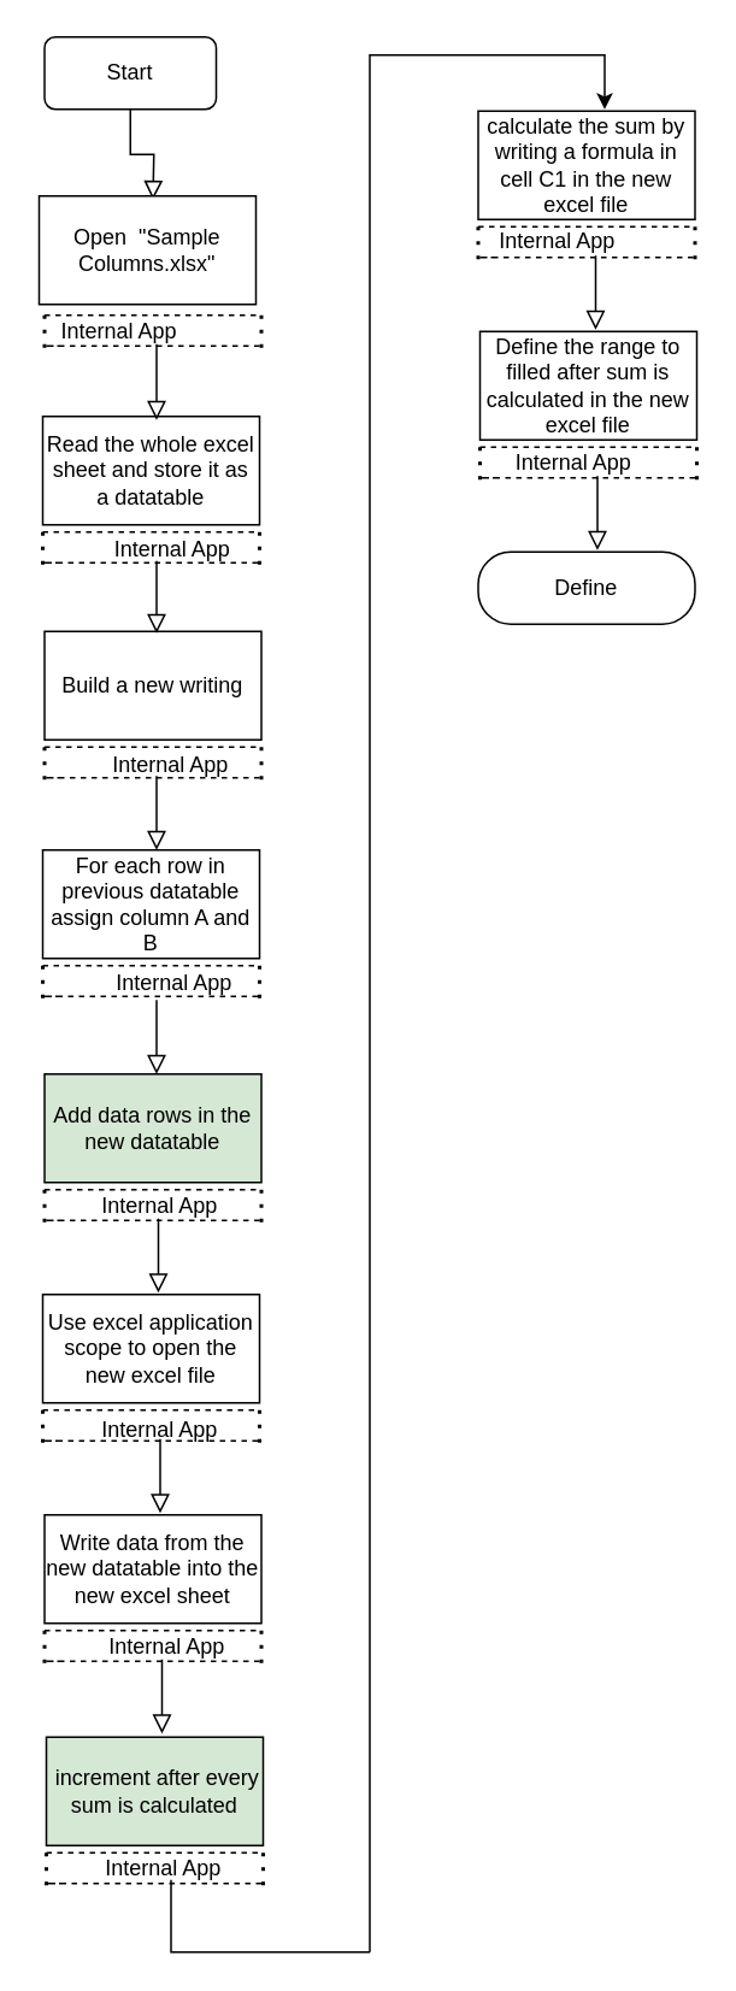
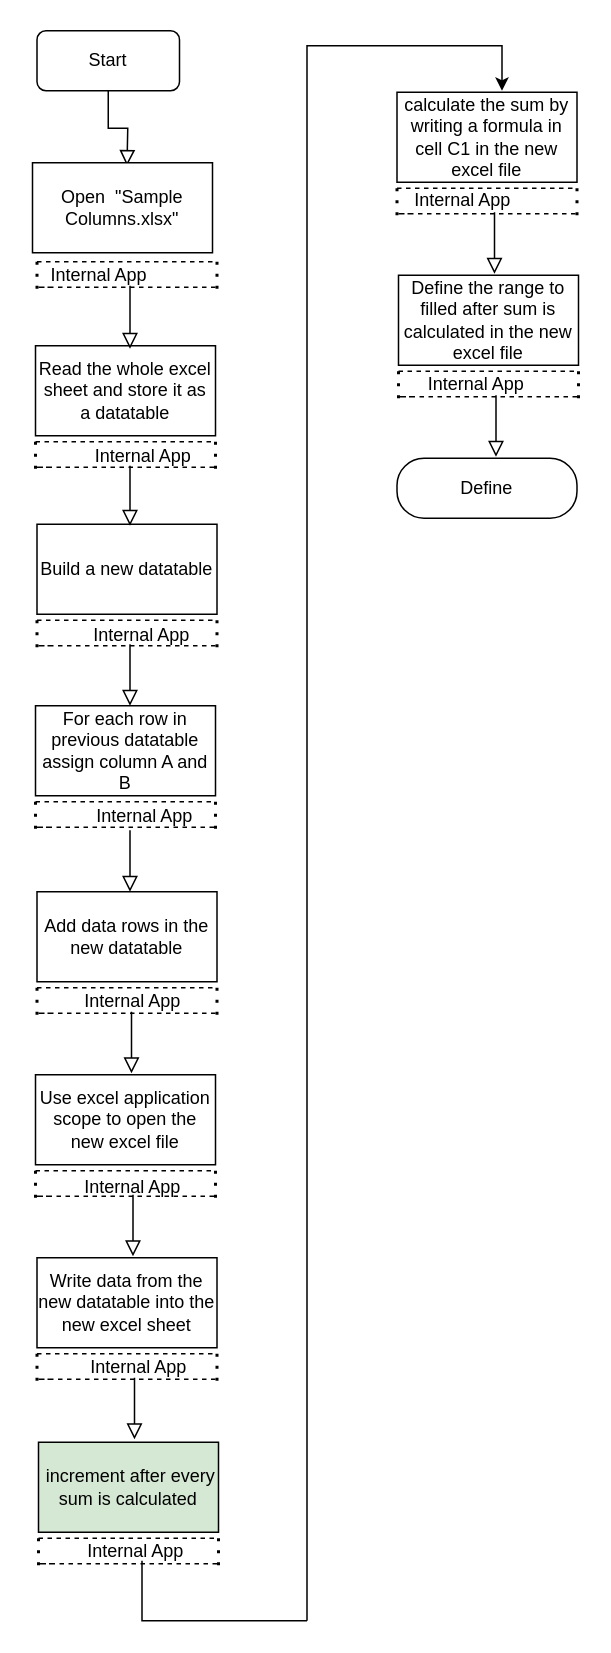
  <mxCell id="0" />
  <mxCell id="1" parent="0" />
  <mxCell id="2" value="" style="rounded=0;html=1;jettySize=auto;orthogonalLoop=1;fontSize=11;endArrow=block;endFill=0;endSize=8;strokeWidth=1;shadow=0;labelBackgroundColor=none;edgeStyle=orthogonalEdgeStyle;" parent="1" source="3" edge="1"><mxGeometry relative="1" as="geometry"><mxPoint x="84" y="110" as="targetPoint" /></mxGeometry></mxCell>
  <mxCell id="3" value="Start" style="rounded=1;whiteSpace=wrap;html=1;fontSize=12;glass=0;strokeWidth=1;shadow=0;" parent="1" vertex="1"><mxGeometry x="24" y="20" width="95" height="40" as="geometry" /></mxCell>
  <mxCell id="4" value="Open&amp;nbsp; &quot;Sample Columns.xlsx&quot;" style="rounded=0;whiteSpace=wrap;html=1;" parent="1" vertex="1"><mxGeometry x="21" y="108" width="120" height="60" as="geometry" /></mxCell>
  <mxCell id="5" value="" style="endArrow=none;dashed=1;html=1;rounded=0;" parent="1" edge="1"><mxGeometry width="50" height="50" relative="1" as="geometry"><mxPoint x="24" y="174" as="sourcePoint" /><mxPoint x="144" y="174" as="targetPoint" /><Array as="points"><mxPoint x="94" y="174" /><mxPoint x="144" y="174" /></Array></mxGeometry></mxCell>
  <mxCell id="6" value="" style="endArrow=none;dashed=1;html=1;rounded=0;" parent="1" edge="1"><mxGeometry width="50" height="50" relative="1" as="geometry"><mxPoint x="34" y="191" as="sourcePoint" /><mxPoint x="144" y="191" as="targetPoint" /><Array as="points"><mxPoint x="24" y="191" /><mxPoint x="44" y="191" /><mxPoint x="104" y="191" /><mxPoint x="144" y="191" /></Array></mxGeometry></mxCell>
  <mxCell id="7" value="" style="endArrow=none;dashed=1;html=1;dashPattern=1 3;strokeWidth=2;rounded=0;" parent="1" edge="1"><mxGeometry width="50" height="50" relative="1" as="geometry"><mxPoint x="144" y="192" as="sourcePoint" /><mxPoint x="144" y="172" as="targetPoint" /></mxGeometry></mxCell>
  <mxCell id="8" value="" style="endArrow=none;dashed=1;html=1;dashPattern=1 3;strokeWidth=2;rounded=0;" parent="1" edge="1"><mxGeometry width="50" height="50" relative="1" as="geometry"><mxPoint x="24" y="192" as="sourcePoint" /><mxPoint x="24" y="172" as="targetPoint" /></mxGeometry></mxCell>
  <mxCell id="9" value="Read the whole excel sheet and store it as a datatable" style="rounded=0;whiteSpace=wrap;html=1;" parent="1" vertex="1"><mxGeometry x="23" y="230" width="120" height="60" as="geometry" /></mxCell>
  <mxCell id="10" value="" style="endArrow=none;dashed=1;html=1;rounded=0;" parent="1" edge="1"><mxGeometry width="50" height="50" relative="1" as="geometry"><mxPoint x="23" y="294" as="sourcePoint" /><mxPoint x="143" y="294" as="targetPoint" /><Array as="points"><mxPoint x="93" y="294" /><mxPoint x="143" y="294" /></Array></mxGeometry></mxCell>
  <mxCell id="11" value="" style="endArrow=none;dashed=1;html=1;rounded=0;" parent="1" edge="1"><mxGeometry width="50" height="50" relative="1" as="geometry"><mxPoint x="33" y="311" as="sourcePoint" /><mxPoint x="143" y="311" as="targetPoint" /><Array as="points"><mxPoint x="23" y="311" /><mxPoint x="43" y="311" /><mxPoint x="103" y="311" /><mxPoint x="143" y="311" /></Array></mxGeometry></mxCell>
  <mxCell id="12" value="" style="endArrow=none;dashed=1;html=1;dashPattern=1 3;strokeWidth=2;rounded=0;" parent="1" edge="1"><mxGeometry width="50" height="50" relative="1" as="geometry"><mxPoint x="143" y="312" as="sourcePoint" /><mxPoint x="143" y="292" as="targetPoint" /></mxGeometry></mxCell>
  <mxCell id="13" value="" style="endArrow=none;dashed=1;html=1;dashPattern=1 3;strokeWidth=2;rounded=0;" parent="1" edge="1"><mxGeometry width="50" height="50" relative="1" as="geometry"><mxPoint x="23" y="312" as="sourcePoint" /><mxPoint x="23" y="292" as="targetPoint" /></mxGeometry></mxCell>
  <mxCell id="14" value="Internal App" style="text;html=1;align=center;verticalAlign=middle;resizable=0;points=[];autosize=1;strokeColor=none;fillColor=none;" parent="1" vertex="1"><mxGeometry x="20" y="168" width="90" height="30" as="geometry" /></mxCell>
- <mxCell id="15" value="Build a new writing" style="rounded=0;whiteSpace=wrap;html=1;" parent="1" vertex="1"><mxGeometry x="24" y="349" width="120" height="60" as="geometry" /></mxCell>
+ <mxCell id="15" value="Build a new datatable" style="rounded=0;whiteSpace=wrap;html=1;" parent="1" vertex="1"><mxGeometry x="24" y="349" width="120" height="60" as="geometry" /></mxCell>
  <mxCell id="16" value="" style="endArrow=none;dashed=1;html=1;rounded=0;" parent="1" edge="1"><mxGeometry width="50" height="50" relative="1" as="geometry"><mxPoint x="24" y="413" as="sourcePoint" /><mxPoint x="144" y="413" as="targetPoint" /><Array as="points"><mxPoint x="94" y="413" /><mxPoint x="144" y="413" /></Array></mxGeometry></mxCell>
  <mxCell id="17" value="" style="endArrow=none;dashed=1;html=1;rounded=0;" parent="1" edge="1"><mxGeometry width="50" height="50" relative="1" as="geometry"><mxPoint x="34" y="430" as="sourcePoint" /><mxPoint x="144" y="430" as="targetPoint" /><Array as="points"><mxPoint x="24" y="430" /><mxPoint x="44" y="430" /><mxPoint x="104" y="430" /><mxPoint x="144" y="430" /></Array></mxGeometry></mxCell>
  <mxCell id="18" value="" style="endArrow=none;dashed=1;html=1;dashPattern=1 3;strokeWidth=2;rounded=0;" parent="1" edge="1"><mxGeometry width="50" height="50" relative="1" as="geometry"><mxPoint x="144" y="431" as="sourcePoint" /><mxPoint x="144" y="411" as="targetPoint" /></mxGeometry></mxCell>
  <mxCell id="19" value="" style="endArrow=none;dashed=1;html=1;dashPattern=1 3;strokeWidth=2;rounded=0;" parent="1" edge="1"><mxGeometry width="50" height="50" relative="1" as="geometry"><mxPoint x="24" y="431" as="sourcePoint" /><mxPoint x="24" y="411" as="targetPoint" /></mxGeometry></mxCell>
  <mxCell id="20" value="For each row in previous datatable assign column A and B" style="rounded=0;whiteSpace=wrap;html=1;" parent="1" vertex="1"><mxGeometry x="23" y="470" width="120" height="60" as="geometry" /></mxCell>
  <mxCell id="21" value="" style="endArrow=none;dashed=1;html=1;rounded=0;" parent="1" edge="1"><mxGeometry width="50" height="50" relative="1" as="geometry"><mxPoint x="23" y="534" as="sourcePoint" /><mxPoint x="143" y="534" as="targetPoint" /><Array as="points"><mxPoint x="93" y="534" /><mxPoint x="143" y="534" /></Array></mxGeometry></mxCell>
  <mxCell id="22" value="" style="endArrow=none;dashed=1;html=1;rounded=0;" parent="1" edge="1"><mxGeometry width="50" height="50" relative="1" as="geometry"><mxPoint x="33" y="551" as="sourcePoint" /><mxPoint x="143" y="551" as="targetPoint" /><Array as="points"><mxPoint x="23" y="551" /><mxPoint x="43" y="551" /><mxPoint x="103" y="551" /><mxPoint x="143" y="551" /></Array></mxGeometry></mxCell>
  <mxCell id="23" value="" style="endArrow=none;dashed=1;html=1;dashPattern=1 3;strokeWidth=2;rounded=0;" parent="1" edge="1"><mxGeometry width="50" height="50" relative="1" as="geometry"><mxPoint x="143" y="552" as="sourcePoint" /><mxPoint x="143" y="532" as="targetPoint" /></mxGeometry></mxCell>
  <mxCell id="24" value="" style="endArrow=none;dashed=1;html=1;dashPattern=1 3;strokeWidth=2;rounded=0;" parent="1" edge="1"><mxGeometry width="50" height="50" relative="1" as="geometry"><mxPoint x="23" y="552" as="sourcePoint" /><mxPoint x="23" y="532" as="targetPoint" /></mxGeometry></mxCell>
  <mxCell id="25" value="Internal App" style="text;whiteSpace=wrap;html=1;" parent="1" vertex="1"><mxGeometry x="61" y="290" width="80" height="40" as="geometry" /></mxCell>
  <mxCell id="26" value="Internal App" style="text;whiteSpace=wrap;html=1;" parent="1" vertex="1"><mxGeometry x="60" y="409" width="80" height="40" as="geometry" /></mxCell>
  <mxCell id="27" value="Internal App" style="text;whiteSpace=wrap;html=1;" parent="1" vertex="1"><mxGeometry x="62" y="530" width="80" height="40" as="geometry" /></mxCell>
  <mxCell id="28" value="" style="rounded=0;html=1;jettySize=auto;orthogonalLoop=1;fontSize=11;endArrow=block;endFill=0;endSize=8;strokeWidth=1;shadow=0;labelBackgroundColor=none;edgeStyle=orthogonalEdgeStyle;" parent="1" edge="1"><mxGeometry relative="1" as="geometry"><mxPoint x="86" y="190" as="sourcePoint" /><mxPoint x="86" y="232" as="targetPoint" /></mxGeometry></mxCell>
  <mxCell id="29" value="" style="rounded=0;html=1;jettySize=auto;orthogonalLoop=1;fontSize=11;endArrow=block;endFill=0;endSize=8;strokeWidth=1;shadow=0;labelBackgroundColor=none;edgeStyle=orthogonalEdgeStyle;" parent="1" edge="1"><mxGeometry relative="1" as="geometry"><mxPoint x="86" y="320" as="sourcePoint" /><mxPoint x="86" y="350" as="targetPoint" /><Array as="points"><mxPoint x="86" y="310" /><mxPoint x="86" y="310" /></Array></mxGeometry></mxCell>
  <mxCell id="30" value="" style="rounded=0;html=1;jettySize=auto;orthogonalLoop=1;fontSize=11;endArrow=block;endFill=0;endSize=8;strokeWidth=1;shadow=0;labelBackgroundColor=none;edgeStyle=orthogonalEdgeStyle;" parent="1" edge="1"><mxGeometry relative="1" as="geometry"><mxPoint x="86" y="439" as="sourcePoint" /><mxPoint x="86" y="470" as="targetPoint" /><Array as="points"><mxPoint x="86" y="429" /><mxPoint x="86" y="429" /></Array></mxGeometry></mxCell>
  <mxCell id="31" value="" style="rounded=0;html=1;jettySize=auto;orthogonalLoop=1;fontSize=11;endArrow=block;endFill=0;endSize=8;strokeWidth=1;shadow=0;labelBackgroundColor=none;edgeStyle=orthogonalEdgeStyle;" parent="1" edge="1"><mxGeometry relative="1" as="geometry"><mxPoint x="86" y="563" as="sourcePoint" /><mxPoint x="86" y="594" as="targetPoint" /><Array as="points"><mxPoint x="86" y="553" /><mxPoint x="86" y="553" /></Array></mxGeometry></mxCell>
  <mxCell id="32" value="Use excel application scope to open the new excel file" style="rounded=0;whiteSpace=wrap;html=1;" parent="1" vertex="1"><mxGeometry x="23" y="716" width="120" height="60" as="geometry" /></mxCell>
  <mxCell id="33" value="" style="endArrow=none;dashed=1;html=1;rounded=0;" parent="1" edge="1"><mxGeometry width="50" height="50" relative="1" as="geometry"><mxPoint x="23" y="780" as="sourcePoint" /><mxPoint x="143" y="780" as="targetPoint" /><Array as="points"><mxPoint x="93" y="780" /><mxPoint x="143" y="780" /></Array></mxGeometry></mxCell>
  <mxCell id="34" value="" style="endArrow=none;dashed=1;html=1;rounded=0;" parent="1" edge="1"><mxGeometry width="50" height="50" relative="1" as="geometry"><mxPoint x="33" y="797" as="sourcePoint" /><mxPoint x="143" y="797" as="targetPoint" /><Array as="points"><mxPoint x="23" y="797" /><mxPoint x="43" y="797" /><mxPoint x="103" y="797" /><mxPoint x="143" y="797" /></Array></mxGeometry></mxCell>
  <mxCell id="35" value="" style="endArrow=none;dashed=1;html=1;dashPattern=1 3;strokeWidth=2;rounded=0;" parent="1" edge="1"><mxGeometry width="50" height="50" relative="1" as="geometry"><mxPoint x="143" y="798" as="sourcePoint" /><mxPoint x="143" y="778" as="targetPoint" /></mxGeometry></mxCell>
  <mxCell id="36" value="" style="endArrow=none;dashed=1;html=1;dashPattern=1 3;strokeWidth=2;rounded=0;" parent="1" edge="1"><mxGeometry width="50" height="50" relative="1" as="geometry"><mxPoint x="23" y="798" as="sourcePoint" /><mxPoint x="23" y="778" as="targetPoint" /></mxGeometry></mxCell>
- <mxCell id="37" value="Add data rows in the new datatable" style="rounded=0;whiteSpace=wrap;html=1;fillColor=#d5e8d4;" parent="1" vertex="1"><mxGeometry x="24" y="594" width="120" height="60" as="geometry" /></mxCell>
+ <mxCell id="37" value="Add data rows in the new datatable" style="rounded=0;whiteSpace=wrap;html=1;" parent="1" vertex="1"><mxGeometry x="24" y="594" width="120" height="60" as="geometry" /></mxCell>
  <mxCell id="38" value="" style="endArrow=none;dashed=1;html=1;rounded=0;" parent="1" edge="1"><mxGeometry width="50" height="50" relative="1" as="geometry"><mxPoint x="24" y="658" as="sourcePoint" /><mxPoint x="144" y="658" as="targetPoint" /><Array as="points"><mxPoint x="94" y="658" /><mxPoint x="144" y="658" /></Array></mxGeometry></mxCell>
  <mxCell id="39" value="" style="endArrow=none;dashed=1;html=1;rounded=0;" parent="1" edge="1"><mxGeometry width="50" height="50" relative="1" as="geometry"><mxPoint x="34" y="675" as="sourcePoint" /><mxPoint x="144" y="675" as="targetPoint" /><Array as="points"><mxPoint x="24" y="675" /><mxPoint x="44" y="675" /><mxPoint x="104" y="675" /><mxPoint x="144" y="675" /></Array></mxGeometry></mxCell>
  <mxCell id="40" value="" style="endArrow=none;dashed=1;html=1;dashPattern=1 3;strokeWidth=2;rounded=0;" parent="1" edge="1"><mxGeometry width="50" height="50" relative="1" as="geometry"><mxPoint x="144" y="676" as="sourcePoint" /><mxPoint x="144" y="656" as="targetPoint" /></mxGeometry></mxCell>
  <mxCell id="41" value="" style="endArrow=none;dashed=1;html=1;dashPattern=1 3;strokeWidth=2;rounded=0;" parent="1" edge="1"><mxGeometry width="50" height="50" relative="1" as="geometry"><mxPoint x="24" y="676" as="sourcePoint" /><mxPoint x="24" y="656" as="targetPoint" /></mxGeometry></mxCell>
  <mxCell id="42" value="" style="rounded=0;html=1;jettySize=auto;orthogonalLoop=1;fontSize=11;endArrow=block;endFill=0;endSize=8;strokeWidth=1;shadow=0;labelBackgroundColor=none;edgeStyle=orthogonalEdgeStyle;" parent="1" edge="1"><mxGeometry relative="1" as="geometry"><mxPoint x="87" y="684" as="sourcePoint" /><mxPoint x="87" y="715" as="targetPoint" /><Array as="points"><mxPoint x="87" y="674" /><mxPoint x="87" y="674" /></Array></mxGeometry></mxCell>
  <mxCell id="43" value="Write data from the new datatable into the new excel sheet" style="rounded=0;whiteSpace=wrap;html=1;" parent="1" vertex="1"><mxGeometry x="24" y="838" width="120" height="60" as="geometry" /></mxCell>
  <mxCell id="44" value="" style="endArrow=none;dashed=1;html=1;rounded=0;" parent="1" edge="1"><mxGeometry width="50" height="50" relative="1" as="geometry"><mxPoint x="24" y="902" as="sourcePoint" /><mxPoint x="144" y="902" as="targetPoint" /><Array as="points"><mxPoint x="94" y="902" /><mxPoint x="144" y="902" /></Array></mxGeometry></mxCell>
  <mxCell id="45" value="" style="endArrow=none;dashed=1;html=1;rounded=0;" parent="1" edge="1"><mxGeometry width="50" height="50" relative="1" as="geometry"><mxPoint x="34" y="919" as="sourcePoint" /><mxPoint x="144" y="919" as="targetPoint" /><Array as="points"><mxPoint x="24" y="919" /><mxPoint x="44" y="919" /><mxPoint x="104" y="919" /><mxPoint x="144" y="919" /></Array></mxGeometry></mxCell>
  <mxCell id="46" value="" style="endArrow=none;dashed=1;html=1;dashPattern=1 3;strokeWidth=2;rounded=0;" parent="1" edge="1"><mxGeometry width="50" height="50" relative="1" as="geometry"><mxPoint x="144" y="920" as="sourcePoint" /><mxPoint x="144" y="900" as="targetPoint" /></mxGeometry></mxCell>
  <mxCell id="47" value="" style="endArrow=none;dashed=1;html=1;dashPattern=1 3;strokeWidth=2;rounded=0;" parent="1" edge="1"><mxGeometry width="50" height="50" relative="1" as="geometry"><mxPoint x="24" y="920" as="sourcePoint" /><mxPoint x="24" y="900" as="targetPoint" /></mxGeometry></mxCell>
  <mxCell id="48" value="" style="rounded=0;html=1;jettySize=auto;orthogonalLoop=1;fontSize=11;endArrow=block;endFill=0;endSize=8;strokeWidth=1;shadow=0;labelBackgroundColor=none;edgeStyle=orthogonalEdgeStyle;" parent="1" edge="1"><mxGeometry relative="1" as="geometry"><mxPoint x="88" y="806" as="sourcePoint" /><mxPoint x="88" y="837" as="targetPoint" /><Array as="points"><mxPoint x="88" y="796" /><mxPoint x="88" y="796" /></Array></mxGeometry></mxCell>
  <mxCell id="49" value="" style="rounded=0;html=1;jettySize=auto;orthogonalLoop=1;fontSize=11;endArrow=block;endFill=0;endSize=8;strokeWidth=1;shadow=0;labelBackgroundColor=none;edgeStyle=orthogonalEdgeStyle;" parent="1" edge="1"><mxGeometry relative="1" as="geometry"><mxPoint x="89" y="928" as="sourcePoint" /><mxPoint x="89" y="959" as="targetPoint" /><Array as="points"><mxPoint x="89" y="918" /><mxPoint x="89" y="918" /></Array></mxGeometry></mxCell>
  <mxCell id="50" value="&amp;nbsp;increment after every sum is calculated" style="rounded=0;whiteSpace=wrap;html=1;fillColor=#d5e8d4;" parent="1" vertex="1"><mxGeometry x="25" y="961" width="120" height="60" as="geometry" /></mxCell>
  <mxCell id="51" value="" style="endArrow=none;dashed=1;html=1;rounded=0;" parent="1" edge="1"><mxGeometry width="50" height="50" relative="1" as="geometry"><mxPoint x="25" y="1025" as="sourcePoint" /><mxPoint x="145" y="1025" as="targetPoint" /><Array as="points"><mxPoint x="95" y="1025" /><mxPoint x="145" y="1025" /></Array></mxGeometry></mxCell>
  <mxCell id="52" value="" style="endArrow=none;dashed=1;html=1;rounded=0;" parent="1" edge="1"><mxGeometry width="50" height="50" relative="1" as="geometry"><mxPoint x="35" y="1042" as="sourcePoint" /><mxPoint x="145" y="1042" as="targetPoint" /><Array as="points"><mxPoint x="25" y="1042" /><mxPoint x="45" y="1042" /><mxPoint x="105" y="1042" /><mxPoint x="145" y="1042" /></Array></mxGeometry></mxCell>
  <mxCell id="53" value="" style="endArrow=none;dashed=1;html=1;dashPattern=1 3;strokeWidth=2;rounded=0;" parent="1" edge="1"><mxGeometry width="50" height="50" relative="1" as="geometry"><mxPoint x="145" y="1043" as="sourcePoint" /><mxPoint x="145" y="1023" as="targetPoint" /></mxGeometry></mxCell>
  <mxCell id="54" value="" style="endArrow=none;dashed=1;html=1;dashPattern=1 3;strokeWidth=2;rounded=0;" parent="1" edge="1"><mxGeometry width="50" height="50" relative="1" as="geometry"><mxPoint x="25" y="1043" as="sourcePoint" /><mxPoint x="25" y="1023" as="targetPoint" /></mxGeometry></mxCell>
  <mxCell id="55" value="calculate the sum by writing a formula in cell C1 in the new excel file" style="rounded=0;whiteSpace=wrap;html=1;" parent="1" vertex="1"><mxGeometry x="264" y="61" width="120" height="60" as="geometry" /></mxCell>
  <mxCell id="56" value="" style="endArrow=none;dashed=1;html=1;rounded=0;" parent="1" edge="1"><mxGeometry width="50" height="50" relative="1" as="geometry"><mxPoint x="264" y="125" as="sourcePoint" /><mxPoint x="384" y="125" as="targetPoint" /><Array as="points"><mxPoint x="334" y="125" /><mxPoint x="384" y="125" /></Array></mxGeometry></mxCell>
  <mxCell id="57" value="" style="endArrow=none;dashed=1;html=1;rounded=0;" parent="1" edge="1"><mxGeometry width="50" height="50" relative="1" as="geometry"><mxPoint x="274" y="142" as="sourcePoint" /><mxPoint x="384" y="142" as="targetPoint" /><Array as="points"><mxPoint x="264" y="142" /><mxPoint x="284" y="142" /><mxPoint x="344" y="142" /><mxPoint x="384" y="142" /></Array></mxGeometry></mxCell>
  <mxCell id="58" value="" style="endArrow=none;dashed=1;html=1;dashPattern=1 3;strokeWidth=2;rounded=0;" parent="1" edge="1"><mxGeometry width="50" height="50" relative="1" as="geometry"><mxPoint x="384" y="143" as="sourcePoint" /><mxPoint x="384" y="123" as="targetPoint" /></mxGeometry></mxCell>
  <mxCell id="59" value="" style="endArrow=none;dashed=1;html=1;dashPattern=1 3;strokeWidth=2;rounded=0;" parent="1" edge="1"><mxGeometry width="50" height="50" relative="1" as="geometry"><mxPoint x="264" y="143" as="sourcePoint" /><mxPoint x="264" y="123" as="targetPoint" /></mxGeometry></mxCell>
  <mxCell id="60" value="Define the range to filled after sum is calculated in the new excel file" style="rounded=0;whiteSpace=wrap;html=1;" parent="1" vertex="1"><mxGeometry x="265" y="183" width="120" height="60" as="geometry" /></mxCell>
  <mxCell id="61" value="" style="endArrow=none;dashed=1;html=1;rounded=0;" parent="1" edge="1"><mxGeometry width="50" height="50" relative="1" as="geometry"><mxPoint x="265" y="247" as="sourcePoint" /><mxPoint x="385" y="247" as="targetPoint" /><Array as="points"><mxPoint x="335" y="247" /><mxPoint x="385" y="247" /></Array></mxGeometry></mxCell>
  <mxCell id="62" value="" style="endArrow=none;dashed=1;html=1;rounded=0;" parent="1" edge="1"><mxGeometry width="50" height="50" relative="1" as="geometry"><mxPoint x="275" y="264" as="sourcePoint" /><mxPoint x="385" y="264" as="targetPoint" /><Array as="points"><mxPoint x="265" y="264" /><mxPoint x="285" y="264" /><mxPoint x="345" y="264" /><mxPoint x="385" y="264" /></Array></mxGeometry></mxCell>
  <mxCell id="63" value="" style="endArrow=none;dashed=1;html=1;dashPattern=1 3;strokeWidth=2;rounded=0;" parent="1" edge="1"><mxGeometry width="50" height="50" relative="1" as="geometry"><mxPoint x="385" y="265" as="sourcePoint" /><mxPoint x="385" y="245" as="targetPoint" /></mxGeometry></mxCell>
  <mxCell id="64" value="" style="endArrow=none;dashed=1;html=1;dashPattern=1 3;strokeWidth=2;rounded=0;" parent="1" edge="1"><mxGeometry width="50" height="50" relative="1" as="geometry"><mxPoint x="265" y="265" as="sourcePoint" /><mxPoint x="265" y="245" as="targetPoint" /></mxGeometry></mxCell>
  <mxCell id="65" value="" style="rounded=0;html=1;jettySize=auto;orthogonalLoop=1;fontSize=11;endArrow=block;endFill=0;endSize=8;strokeWidth=1;shadow=0;labelBackgroundColor=none;edgeStyle=orthogonalEdgeStyle;" parent="1" edge="1"><mxGeometry relative="1" as="geometry"><mxPoint x="329" y="151" as="sourcePoint" /><mxPoint x="329" y="182" as="targetPoint" /><Array as="points"><mxPoint x="329" y="141" /><mxPoint x="329" y="141" /></Array></mxGeometry></mxCell>
  <mxCell id="66" value="" style="rounded=0;html=1;jettySize=auto;orthogonalLoop=1;fontSize=11;endArrow=block;endFill=0;endSize=8;strokeWidth=1;shadow=0;labelBackgroundColor=none;edgeStyle=orthogonalEdgeStyle;" parent="1" edge="1"><mxGeometry relative="1" as="geometry"><mxPoint x="330" y="273" as="sourcePoint" /><mxPoint x="330" y="304" as="targetPoint" /><Array as="points"><mxPoint x="330" y="263" /><mxPoint x="330" y="263" /></Array></mxGeometry></mxCell>
  <mxCell id="67" value="" style="endArrow=classic;html=1;rounded=0;" parent="1" edge="1"><mxGeometry width="50" height="50" relative="1" as="geometry"><mxPoint x="204" y="1080" as="sourcePoint" /><mxPoint x="334" y="60" as="targetPoint" /><Array as="points"><mxPoint x="204" y="30" /><mxPoint x="334" y="30" /></Array></mxGeometry></mxCell>
  <mxCell id="68" value="" style="endArrow=none;html=1;rounded=0;" parent="1" edge="1"><mxGeometry width="50" height="50" relative="1" as="geometry"><mxPoint x="94" y="1040" as="sourcePoint" /><mxPoint x="204" y="1080" as="targetPoint" /><Array as="points"><mxPoint x="94" y="1080" /></Array></mxGeometry></mxCell>
  <mxCell id="69" value="Define" style="rounded=1;whiteSpace=wrap;html=1;fontSize=12;glass=0;strokeWidth=1;shadow=0;arcSize=45;" parent="1" vertex="1"><mxGeometry x="264" y="305" width="120" height="40" as="geometry" /></mxCell>
  <mxCell id="70" value="Internal App" style="text;whiteSpace=wrap;html=1;" parent="1" vertex="1"><mxGeometry x="274" y="119" width="100" height="40" as="geometry" /></mxCell>
  <mxCell id="71" value="Internal App" style="text;whiteSpace=wrap;html=1;" parent="1" vertex="1"><mxGeometry x="283" y="242" width="100" height="40" as="geometry" /></mxCell>
  <mxCell id="72" value="Internal App" style="text;whiteSpace=wrap;html=1;" parent="1" vertex="1"><mxGeometry x="54" y="653" width="100" height="40" as="geometry" /></mxCell>
  <mxCell id="73" value="Internal App" style="text;whiteSpace=wrap;html=1;" parent="1" vertex="1"><mxGeometry x="54" y="777" width="100" height="40" as="geometry" /></mxCell>
  <mxCell id="74" value="Internal App" style="text;whiteSpace=wrap;html=1;" parent="1" vertex="1"><mxGeometry x="58" y="897" width="100" height="40" as="geometry" /></mxCell>
  <mxCell id="75" value="Internal App" style="text;whiteSpace=wrap;html=1;" parent="1" vertex="1"><mxGeometry x="56" y="1020" width="100" height="40" as="geometry" /></mxCell>
